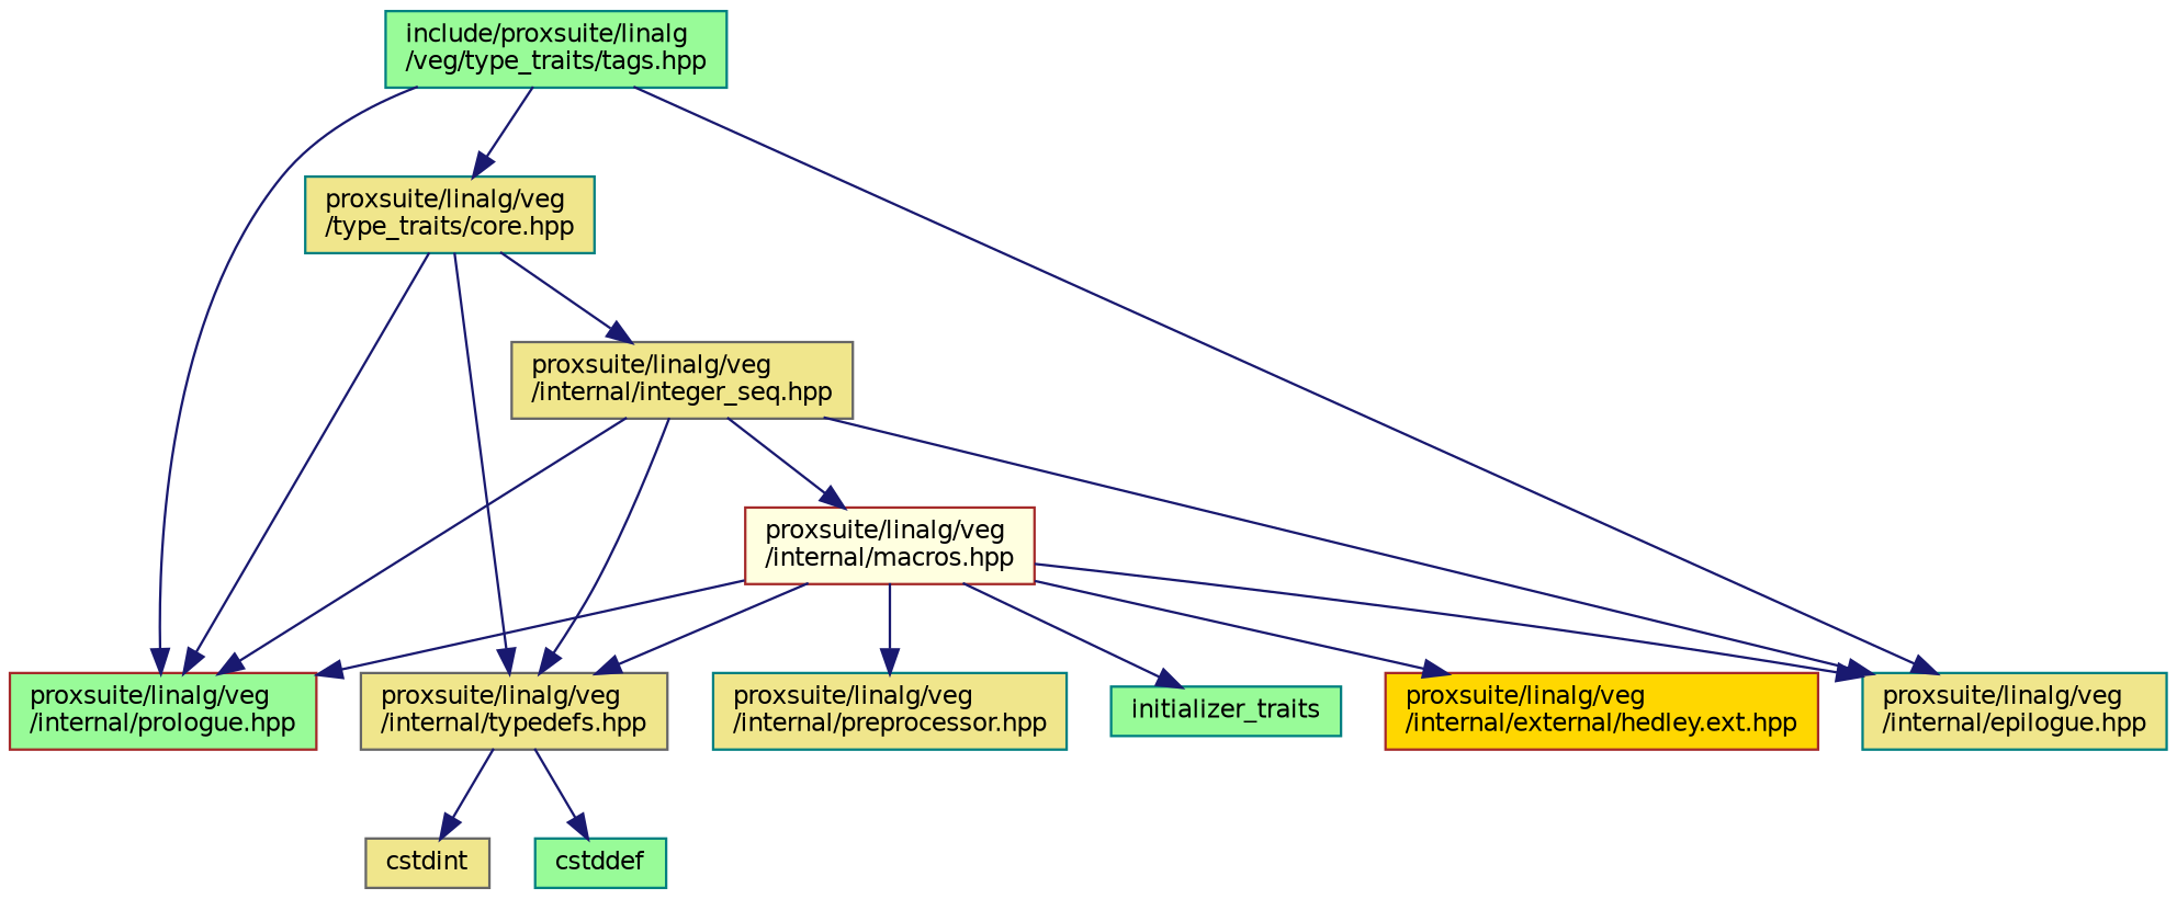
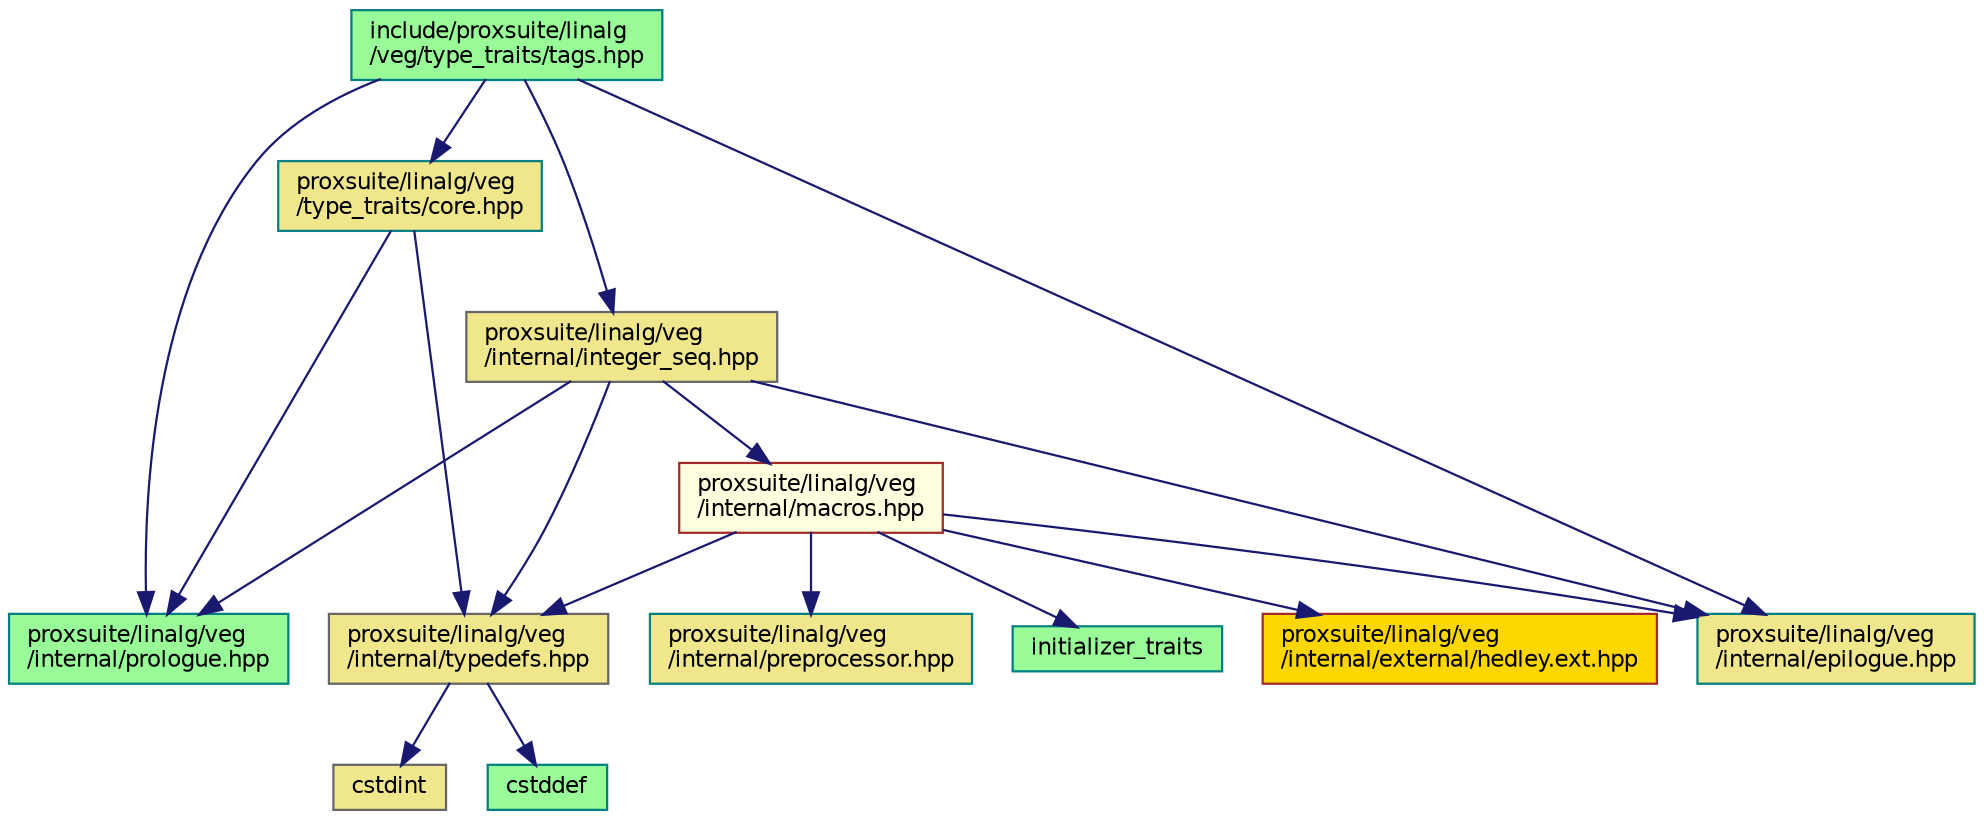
  digraph {
    node [color=teal fillcolor=khaki fontname=Helvetica fontsize=10 shape=record style=filled]
    edge [color=midnightblue fontname=Helvetica fontsize=10 labelfontname=Helvetica labelfontsize=10 style=solid]
    n1 [fillcolor=palegreen fontcolor=black height=0.2 label="include/proxsuite/linalg\l/veg/type_traits/tags.hpp" width=0.4]
    n2 [height=0.2 label="proxsuite/linalg/veg\l/type_traits/core.hpp" width=0.4]
-   n3 [color=brown fillcolor=palegreen height=0.2 label="proxsuite/linalg/veg\l/internal/prologue.hpp" width=0.4]
+   n3 [fillcolor=palegreen height=0.2 label="proxsuite/linalg/veg\l/internal/prologue.hpp" width=0.4]
    n4 [height=0.2 label="proxsuite/linalg/veg\l/internal/epilogue.hpp" width=0.4]
    n5 [color=gray40 height=0.2 label="proxsuite/linalg/veg\l/internal/typedefs.hpp" width=0.4]
    n6 [color=gray40 height=0.2 label="proxsuite/linalg/veg\l/internal/integer_seq.hpp" width=0.4]
    n7 [color=gray40 height=0.2 label=cstdint width=0.4]
    n8 [fillcolor=palegreen height=0.2 label=cstddef width=0.4]
    n9 [color=brown fillcolor=lightyellow height=0.2 label="proxsuite/linalg/veg\l/internal/macros.hpp" width=0.4]
    n10 [color=brown fillcolor=gold height=0.2 label="proxsuite/linalg/veg\l/internal/external/hedley.ext.hpp" width=0.4]
    n11 [height=0.2 label="proxsuite/linalg/veg\l/internal/preprocessor.hpp" width=0.4]
    n12 [fillcolor=palegreen height=0.2 label=initializer_traits width=0.4]
    n1 -> n2
    n1 -> n3
    n1 -> n4
    n2 -> n3
    n2 -> n5
-   n2 -> n6
+   n1 -> n6
    n5 -> n7
    n5 -> n8
    n6 -> n3
    n6 -> n4
    n6 -> n5
    n6 -> n9
-   n9 -> n3
    n9 -> n4
    n9 -> n5
    n9 -> n10
    n9 -> n11
    n9 -> n12
  }
